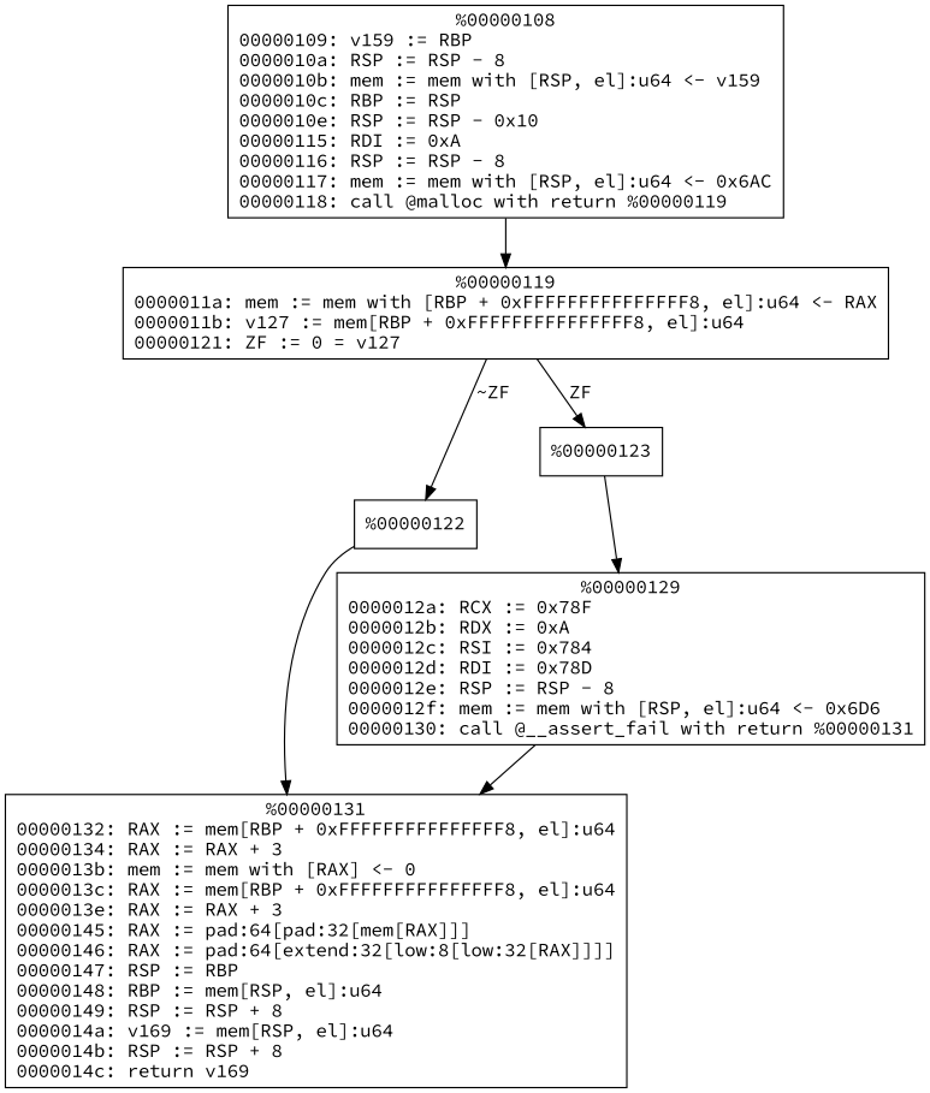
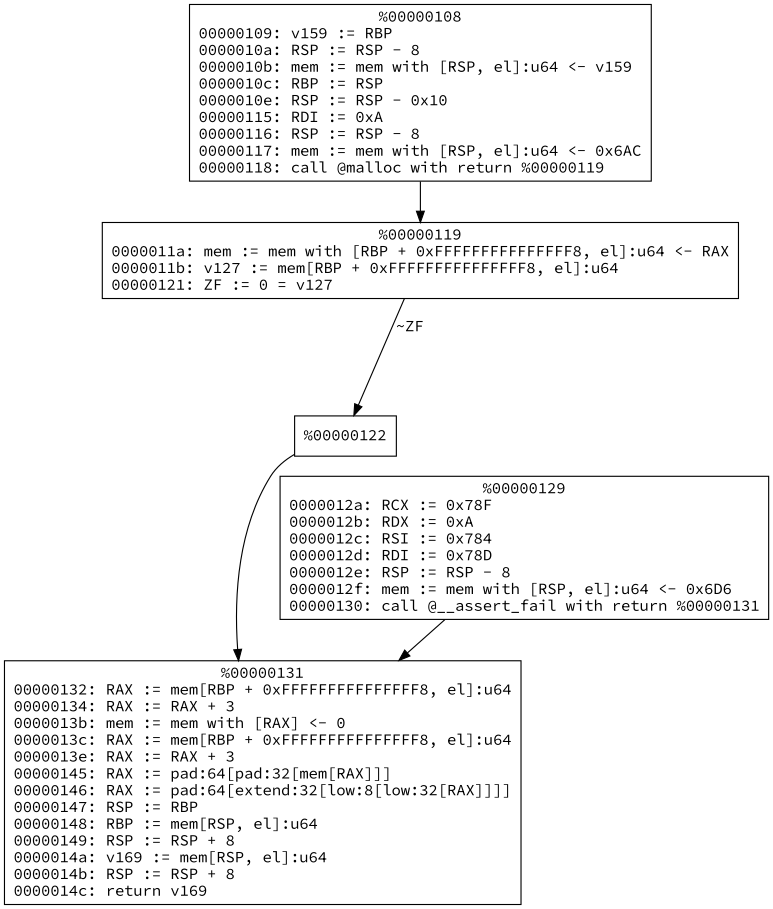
  digraph {
    fontname="Source Code Pro"
    node [shape=box fontname="Source Code Pro"]
    edge [fontname="Source Code Pro"]
    n1 [label="%00000108\n00000109: v159 := RBP\l0000010a: RSP := RSP - 8\l0000010b: mem := mem with [RSP, el]:u64 <- v159\l0000010c: RBP := RSP\l0000010e: RSP := RSP - 0x10\l00000115: RDI := 0xA\l00000116: RSP := RSP - 8\l00000117: mem := mem with [RSP, el]:u64 <- 0x6AC\l00000118: call @malloc with return %00000119\l"]
    n2 [label="%00000119\n0000011a: mem := mem with [RBP + 0xFFFFFFFFFFFFFFF8, el]:u64 <- RAX\l0000011b: v127 := mem[RBP + 0xFFFFFFFFFFFFFFF8, el]:u64\l00000121: ZF := 0 = v127\l"]
    n3 [label="%00000122\n"]
-   n4 [label="%00000123\n"]
    n5 [label="%00000131\n00000132: RAX := mem[RBP + 0xFFFFFFFFFFFFFFF8, el]:u64\l00000134: RAX := RAX + 3\l0000013b: mem := mem with [RAX] <- 0\l0000013c: RAX := mem[RBP + 0xFFFFFFFFFFFFFFF8, el]:u64\l0000013e: RAX := RAX + 3\l00000145: RAX := pad:64[pad:32[mem[RAX]]]\l00000146: RAX := pad:64[extend:32[low:8[low:32[RAX]]]]\l00000147: RSP := RBP\l00000148: RBP := mem[RSP, el]:u64\l00000149: RSP := RSP + 8\l0000014a: v169 := mem[RSP, el]:u64\l0000014b: RSP := RSP + 8\l0000014c: return v169\l"]
    n6 [label="%00000129\n0000012a: RCX := 0x78F\l0000012b: RDX := 0xA\l0000012c: RSI := 0x784\l0000012d: RDI := 0x78D\l0000012e: RSP := RSP - 8\l0000012f: mem := mem with [RSP, el]:u64 <- 0x6D6\l00000130: call @__assert_fail with return %00000131\l"]
    n1 -> n2
    n2 -> n3 [label="~ZF"]
-   n2 -> n4 [label=ZF]
    n3 -> n5
-   n4 -> n6
    n6 -> n5
  }
